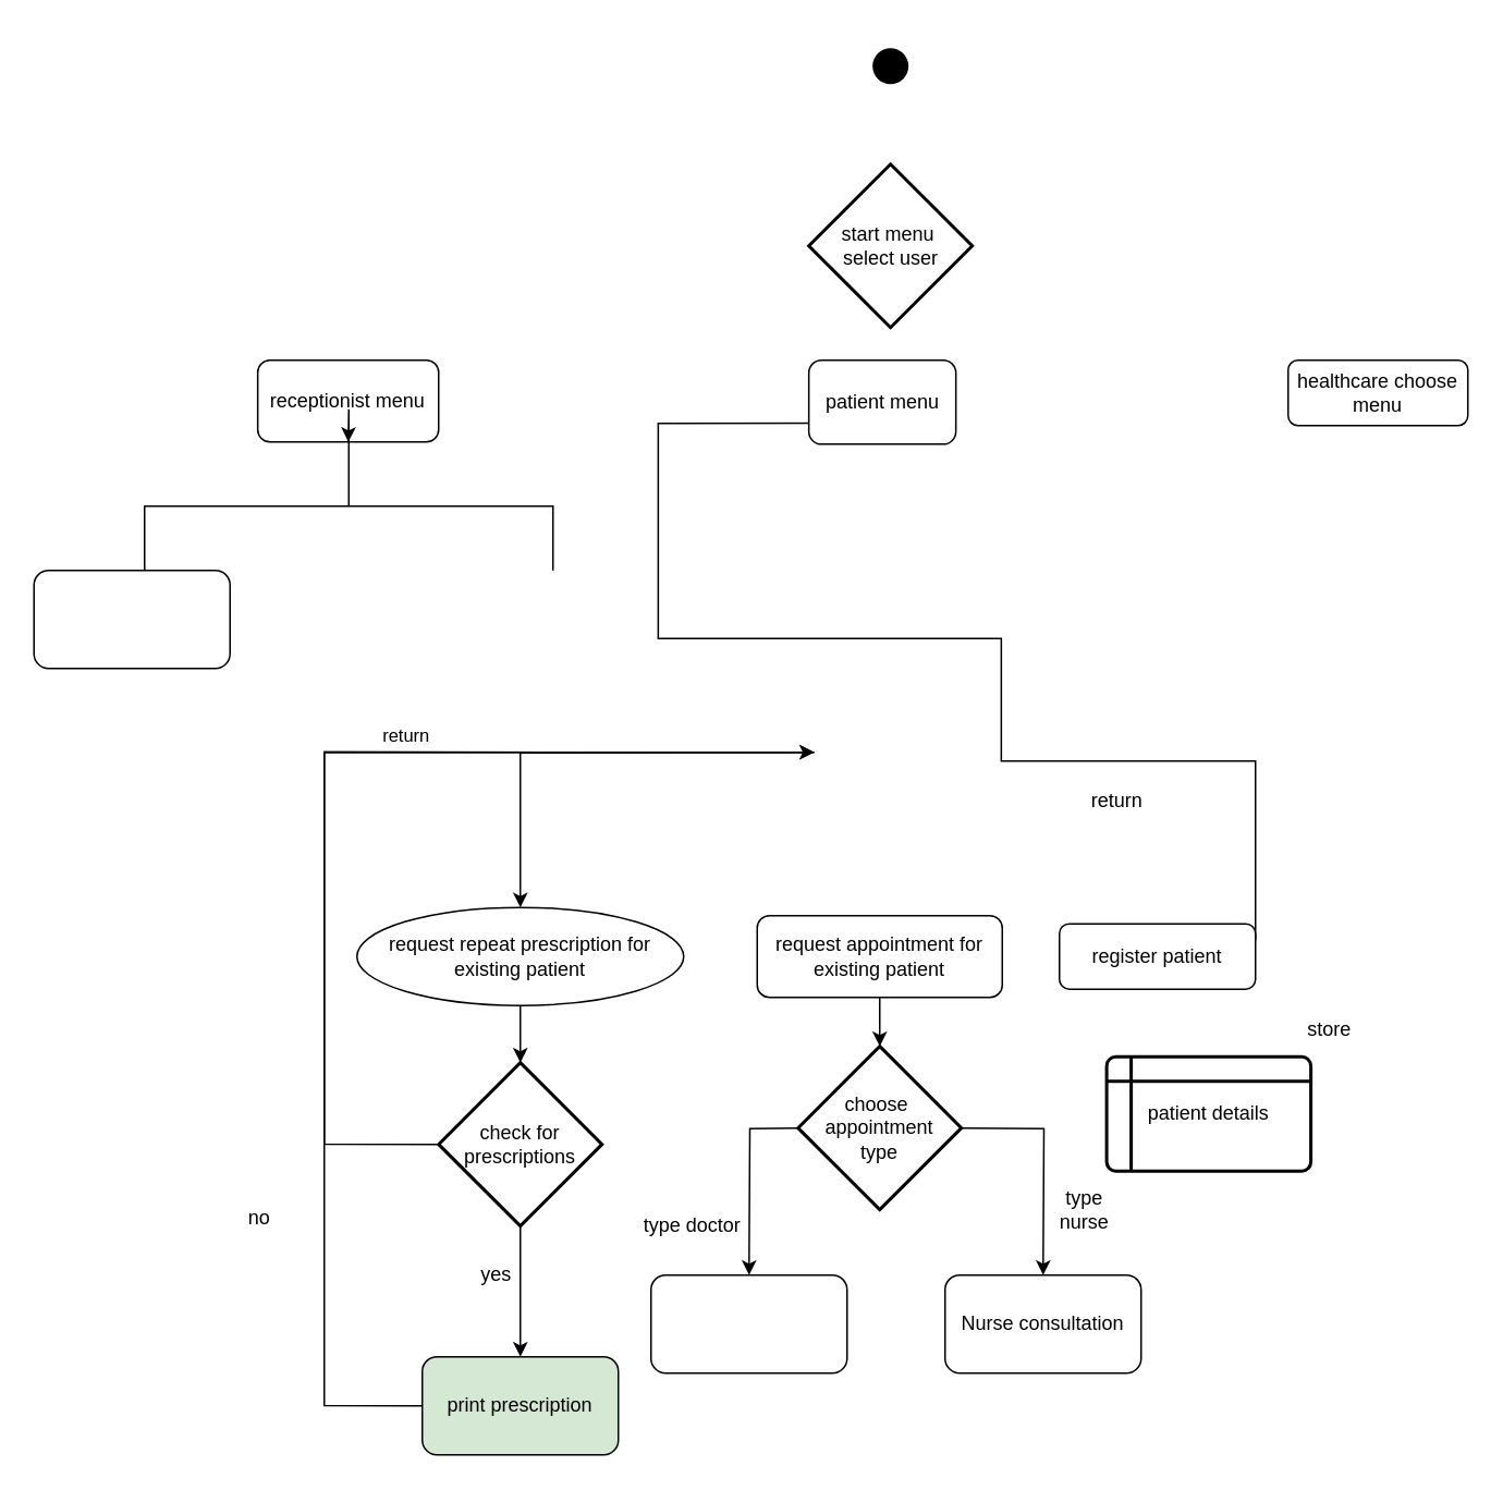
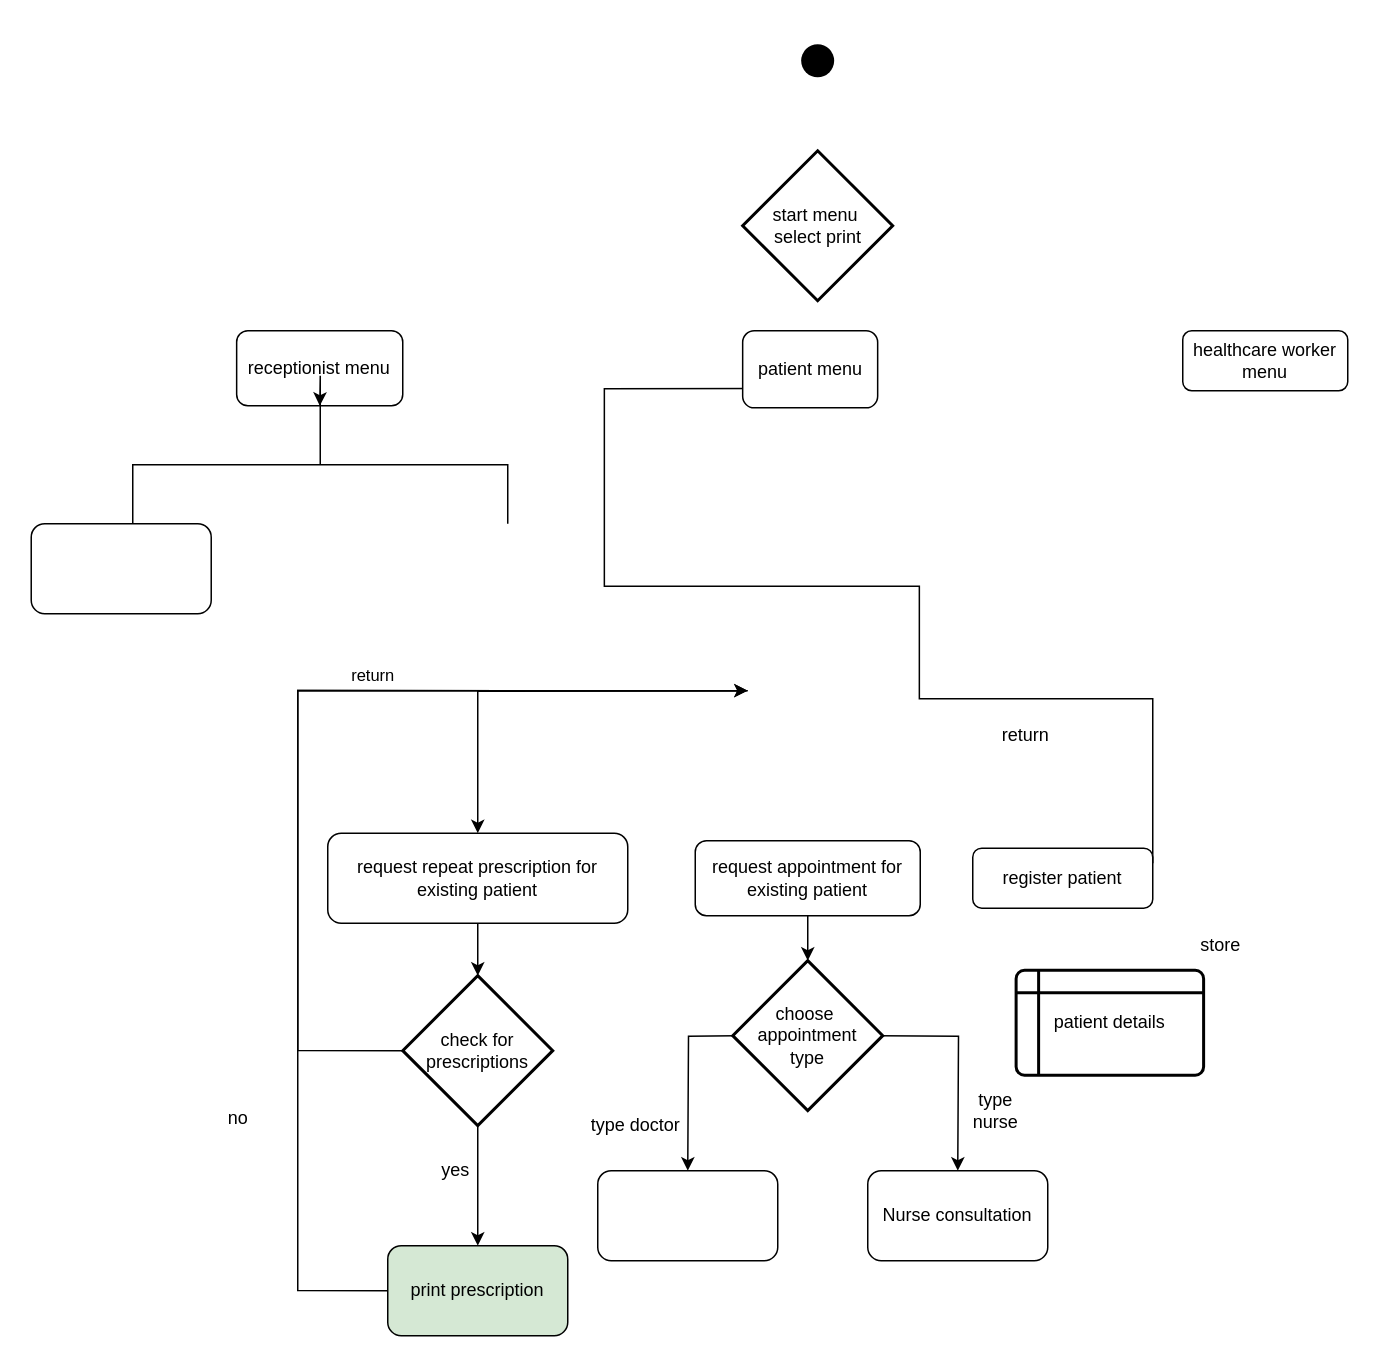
  <mxCell id="0" />
  <mxCell id="1" parent="0" />
  <mxCell id="2" style="edgeStyle=orthogonalEdgeStyle;rounded=0;orthogonalLoop=1;jettySize=auto;html=1;exitX=1;exitY=0.25;exitDx=0;exitDy=0;entryX=1;entryY=0.75;entryDx=0;entryDy=0;" edge="1" parent="1" source="3" target="27"><mxGeometry relative="1" as="geometry"><mxPoint x="403.07" y="371.8" as="targetPoint" /><Array as="points"><mxPoint x="612.38" y="465.4" /><mxPoint x="612.38" y="390.4" /><mxPoint x="402.38" y="390.4" /></Array></mxGeometry></mxCell>
  <mxCell id="3" value="register patient" style="rounded=1;whiteSpace=wrap;html=1;fontSize=12;glass=0;strokeWidth=1;shadow=0;" parent="1" vertex="1"><mxGeometry x="648" y="564.94" width="120" height="40" as="geometry" /></mxCell>
  <mxCell id="4" style="edgeStyle=orthogonalEdgeStyle;rounded=0;orthogonalLoop=1;jettySize=auto;html=1;" edge="1" parent="1"><mxGeometry relative="1" as="geometry"><mxPoint x="458" y="779.94" as="targetPoint" /><mxPoint x="490" y="689.94" as="sourcePoint" /></mxGeometry></mxCell>
  <mxCell id="5" style="edgeStyle=orthogonalEdgeStyle;rounded=0;orthogonalLoop=1;jettySize=auto;html=1;exitX=1;exitY=0.5;exitDx=0;exitDy=0;" edge="1" parent="1"><mxGeometry relative="1" as="geometry"><mxPoint x="638" y="779.94" as="targetPoint" /><mxPoint x="586" y="689.94" as="sourcePoint" /></mxGeometry></mxCell>
  <mxCell id="6" value="Nurse consultation" style="rounded=1;whiteSpace=wrap;html=1;" vertex="1" parent="1"><mxGeometry x="578" y="779.94" width="120" height="60" as="geometry" /></mxCell>
  <mxCell id="7" value="type&lt;br&gt;nurse" style="text;html=1;align=center;verticalAlign=middle;resizable=0;points=[];autosize=1;strokeColor=none;fillColor=none;" vertex="1" parent="1"><mxGeometry x="638" y="724.94" width="50" height="30" as="geometry" /></mxCell>
  <mxCell id="8" value="type doctor" style="text;html=1;align=center;verticalAlign=middle;resizable=0;points=[];autosize=1;strokeColor=none;fillColor=none;" vertex="1" parent="1"><mxGeometry x="388" y="739.94" width="70" height="20" as="geometry" /></mxCell>
  <mxCell id="9" value="" style="rounded=1;whiteSpace=wrap;html=1;" vertex="1" parent="1"><mxGeometry x="398" y="779.94" width="120" height="60" as="geometry" /></mxCell>
  <mxCell id="10" style="edgeStyle=orthogonalEdgeStyle;rounded=0;orthogonalLoop=1;jettySize=auto;html=1;exitX=0.5;exitY=1;exitDx=0;exitDy=0;" edge="1" parent="1" source="11" target="15"><mxGeometry relative="1" as="geometry"><mxPoint x="538" y="689.94" as="targetPoint" /></mxGeometry></mxCell>
  <mxCell id="11" value="request appointment for existing patient" style="rounded=1;whiteSpace=wrap;html=1;" vertex="1" parent="1"><mxGeometry x="463" y="559.94" width="150" height="50" as="geometry" /></mxCell>
  <mxCell id="12" style="edgeStyle=orthogonalEdgeStyle;rounded=0;orthogonalLoop=1;jettySize=auto;html=1;exitX=0.5;exitY=1;exitDx=0;exitDy=0;" edge="1" parent="1" source="13" target="20"><mxGeometry relative="1" as="geometry"><mxPoint x="318" y="649.94" as="targetPoint" /></mxGeometry></mxCell>
- <mxCell id="13" value="request repeat prescription for existing patient" style="ellipse;whiteSpace=wrap;html=1;" vertex="1" parent="1"><mxGeometry x="218" y="554.94" width="200" height="60" as="geometry" /></mxCell>
+ <mxCell id="13" value="request repeat prescription for existing patient" style="rounded=1;whiteSpace=wrap;html=1;" vertex="1" parent="1"><mxGeometry x="218" y="554.94" width="200" height="60" as="geometry" /></mxCell>
  <mxCell id="14" value="patient details" style="shape=internalStorage;whiteSpace=wrap;html=1;dx=15;dy=15;rounded=1;arcSize=8;strokeWidth=2;" vertex="1" parent="1"><mxGeometry x="676.91" y="646.34" width="125" height="70" as="geometry" /></mxCell>
  <mxCell id="15" value="choose&amp;nbsp;&lt;br&gt;appointment&lt;br&gt;type" style="strokeWidth=2;html=1;shape=mxgraph.flowchart.decision;whiteSpace=wrap;rounded=1;" vertex="1" parent="1"><mxGeometry x="488" y="639.94" width="100" height="100" as="geometry" /></mxCell>
  <mxCell id="16" style="edgeStyle=orthogonalEdgeStyle;rounded=0;orthogonalLoop=1;jettySize=auto;html=1;exitX=0;exitY=0.5;exitDx=0;exitDy=0;exitPerimeter=0;" edge="1" parent="1" target="13"><mxGeometry relative="1" as="geometry"><mxPoint x="318" y="479.94" as="targetPoint" /><mxPoint x="498" y="459.94" as="sourcePoint" /></mxGeometry></mxCell>
  <mxCell id="17" value="return" style="text;html=1;align=center;verticalAlign=middle;resizable=0;points=[];autosize=1;strokeColor=none;fillColor=none;" vertex="1" parent="1"><mxGeometry x="658" y="479.94" width="50" height="20" as="geometry" /></mxCell>
  <mxCell id="18" style="edgeStyle=orthogonalEdgeStyle;rounded=0;orthogonalLoop=1;jettySize=auto;html=1;exitX=0.5;exitY=1;exitDx=0;exitDy=0;exitPerimeter=0;" edge="1" parent="1" source="20"><mxGeometry relative="1" as="geometry"><mxPoint x="318" y="829.94" as="targetPoint" /></mxGeometry></mxCell>
  <mxCell id="19" style="edgeStyle=orthogonalEdgeStyle;rounded=0;orthogonalLoop=1;jettySize=auto;html=1;exitX=0;exitY=0.5;exitDx=0;exitDy=0;exitPerimeter=0;" edge="1" parent="1" source="20"><mxGeometry relative="1" as="geometry"><mxPoint x="498" y="459.94" as="targetPoint" /><Array as="points"><mxPoint x="198" y="699.94" /><mxPoint x="198" y="459.94" /></Array></mxGeometry></mxCell>
  <mxCell id="20" value="check for&lt;br&gt;prescriptions" style="strokeWidth=2;html=1;shape=mxgraph.flowchart.decision;whiteSpace=wrap;rounded=1;" vertex="1" parent="1"><mxGeometry x="268" y="649.94" width="100" height="100" as="geometry" /></mxCell>
  <mxCell id="21" value="yes" style="text;html=1;align=center;verticalAlign=middle;resizable=0;points=[];autosize=1;strokeColor=none;fillColor=none;" vertex="1" parent="1"><mxGeometry x="288" y="769.94" width="30" height="20" as="geometry" /></mxCell>
  <mxCell id="22" style="edgeStyle=orthogonalEdgeStyle;rounded=0;orthogonalLoop=1;jettySize=auto;html=1;exitX=0;exitY=0.5;exitDx=0;exitDy=0;" edge="1" parent="1" source="24"><mxGeometry relative="1" as="geometry"><mxPoint x="498" y="459.94" as="targetPoint" /><Array as="points"><mxPoint x="198" y="859.94" /><mxPoint x="198" y="459.94" /></Array></mxGeometry></mxCell>
  <mxCell id="23" value="return" style="edgeLabel;html=1;align=center;verticalAlign=middle;resizable=0;points=[];" vertex="1" connectable="0" parent="22"><mxGeometry x="0.275" y="9" relative="1" as="geometry"><mxPoint x="24" y="-1" as="offset" /></mxGeometry></mxCell>
  <mxCell id="24" value="print prescription" style="rounded=1;whiteSpace=wrap;html=1;fillColor=#d5e8d4;" vertex="1" parent="1"><mxGeometry x="258" y="829.94" width="120" height="60" as="geometry" /></mxCell>
  <mxCell id="25" value="no" style="text;html=1;align=center;verticalAlign=middle;resizable=0;points=[];autosize=1;strokeColor=none;fillColor=none;" vertex="1" parent="1"><mxGeometry x="143" y="734.94" width="30" height="20" as="geometry" /></mxCell>
  <mxCell id="26" value="store" style="text;html=1;align=center;verticalAlign=middle;resizable=0;points=[];autosize=1;strokeColor=none;fillColor=none;" vertex="1" parent="1"><mxGeometry x="793" y="619.94" width="40" height="20" as="geometry" /></mxCell>
  <mxCell id="27" value="patient menu" style="rounded=1;whiteSpace=wrap;html=1;" vertex="1" parent="1"><mxGeometry x="494.61" y="220" width="90" height="51.4" as="geometry" /></mxCell>
- <mxCell id="28" value="healthcare choose&lt;br&gt;menu" style="rounded=1;whiteSpace=wrap;html=1;" vertex="1" parent="1"><mxGeometry x="788" y="220" width="110" height="40" as="geometry" /></mxCell>
- <mxCell id="29" value="&lt;span&gt;start menu&amp;nbsp;&lt;/span&gt;&lt;br&gt;&lt;span&gt;select user&lt;/span&gt;" style="strokeWidth=2;html=1;shape=mxgraph.flowchart.decision;whiteSpace=wrap;rounded=1;" vertex="1" parent="1"><mxGeometry x="494.61" y="100" width="100" height="100" as="geometry" /></mxCell>
+ <mxCell id="28" value="healthcare worker&lt;br&gt;menu" style="rounded=1;whiteSpace=wrap;html=1;" vertex="1" parent="1"><mxGeometry x="788" y="220" width="110" height="40" as="geometry" /></mxCell>
+ <mxCell id="29" value="&lt;span&gt;start menu&amp;nbsp;&lt;/span&gt;&lt;br&gt;&lt;span&gt;select print&lt;/span&gt;" style="strokeWidth=2;html=1;shape=mxgraph.flowchart.decision;whiteSpace=wrap;rounded=1;" vertex="1" parent="1"><mxGeometry x="494.61" y="100" width="100" height="100" as="geometry" /></mxCell>
  <mxCell id="30" value="" style="shape=waypoint;sketch=0;size=6;pointerEvents=1;points=[];fillColor=none;resizable=0;rotatable=0;perimeter=centerPerimeter;snapToPoint=1;rounded=1;strokeWidth=9;" vertex="1" parent="1"><mxGeometry x="524.61" y="20" width="40" height="40" as="geometry" /></mxCell>
  <mxCell id="31" value="receptionist menu" style="rounded=1;whiteSpace=wrap;html=1;strokeWidth=1;" vertex="1" parent="1"><mxGeometry x="157.27" y="220" width="110.73" height="50" as="geometry" /></mxCell>
  <mxCell id="32" value="" style="edgeStyle=orthogonalEdgeStyle;rounded=0;orthogonalLoop=1;jettySize=auto;html=1;" edge="1" parent="1" source="33" target="31"><mxGeometry relative="1" as="geometry" /></mxCell>
  <mxCell id="33" value="" style="strokeWidth=1;html=1;shape=mxgraph.flowchart.annotation_2;align=left;labelPosition=right;pointerEvents=1;rounded=1;direction=south;" vertex="1" parent="1"><mxGeometry x="88" y="270" width="250" height="78.6" as="geometry" /></mxCell>
  <mxCell id="34" value="" style="rounded=1;whiteSpace=wrap;html=1;strokeWidth=1;" vertex="1" parent="1"><mxGeometry x="20.32" y="348.6" width="120" height="60" as="geometry" /></mxCell>
